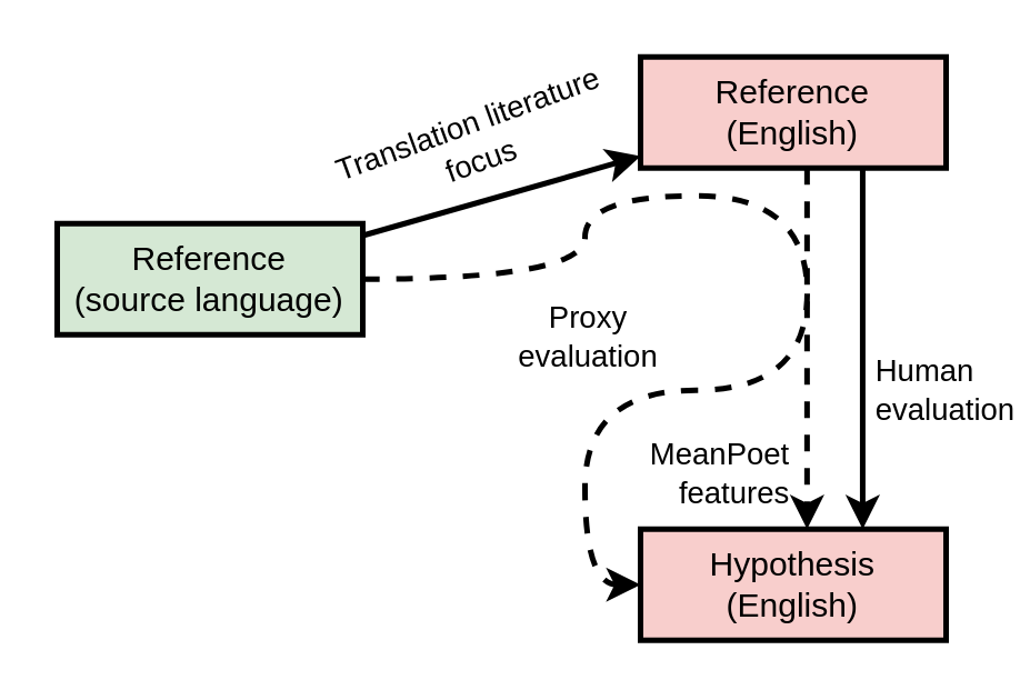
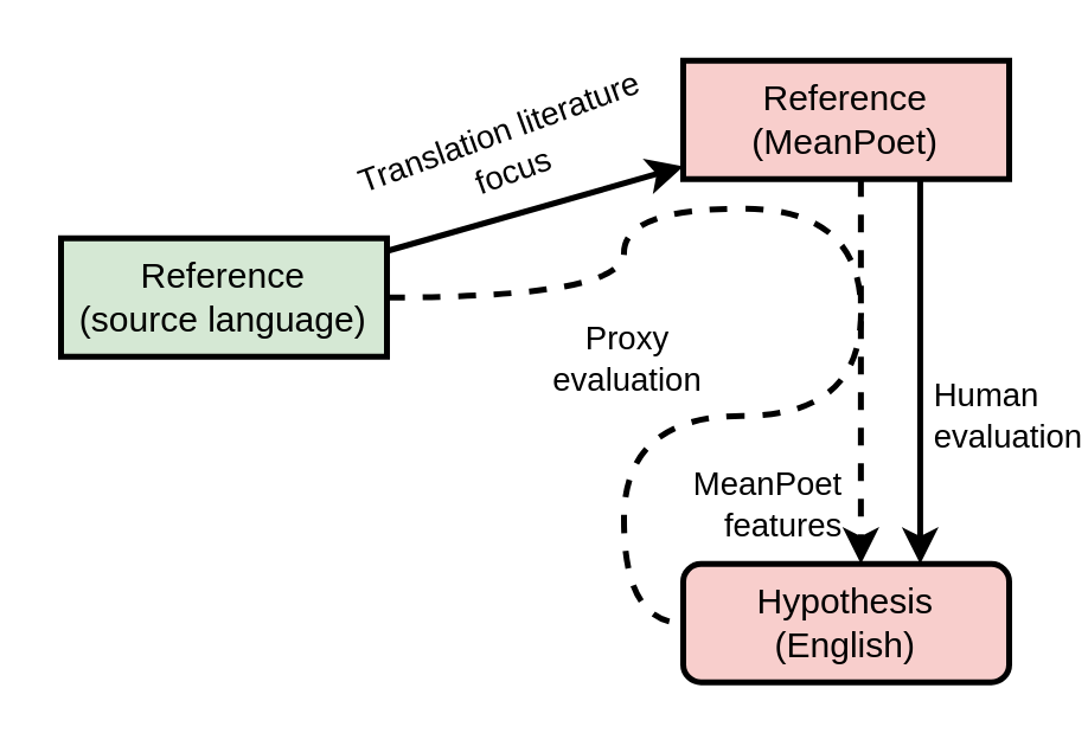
  <mxCell id="0" />
  <mxCell id="1" parent="0" />
  <mxCell id="2" style="rounded=0;orthogonalLoop=1;jettySize=auto;html=1;strokeWidth=2;" edge="1" parent="1" source="6" target="8"><mxGeometry relative="1" as="geometry" /></mxCell>
  <mxCell id="3" value="Translation literature&lt;br&gt;focus" style="edgeLabel;html=1;align=center;verticalAlign=middle;resizable=0;points=[];labelBackgroundColor=none;rotation=-20;" vertex="1" connectable="0" parent="2"><mxGeometry x="-0.512" y="1" relative="1" as="geometry"><mxPoint x="16" y="-26" as="offset" /></mxGeometry></mxCell>
- <mxCell id="4" style="edgeStyle=orthogonalEdgeStyle;rounded=0;orthogonalLoop=1;jettySize=auto;html=1;strokeWidth=2;curved=1;dashed=1;" edge="1" parent="1" source="6" target="9"><mxGeometry relative="1" as="geometry"><Array as="points"><mxPoint x="210" y="100" /><mxPoint x="210" y="70" /><mxPoint x="290" y="70" /><mxPoint x="290" y="140" /><mxPoint x="210" y="140" /><mxPoint x="210" y="210" /></Array></mxGeometry></mxCell>
+ <mxCell id="4" style="edgeStyle=orthogonalEdgeStyle;rounded=0;orthogonalLoop=1;jettySize=auto;html=1;strokeWidth=2;curved=1;dashed=1;endArrow=none;" edge="1" parent="1" source="6" target="9"><mxGeometry relative="1" as="geometry"><Array as="points"><mxPoint x="210" y="100" /><mxPoint x="210" y="70" /><mxPoint x="290" y="70" /><mxPoint x="290" y="140" /><mxPoint x="210" y="140" /><mxPoint x="210" y="210" /></Array></mxGeometry></mxCell>
  <mxCell id="5" value="Proxy&lt;br&gt;evaluation" style="edgeLabel;html=1;align=center;verticalAlign=middle;resizable=0;points=[];labelBackgroundColor=none;" vertex="1" connectable="0" parent="4"><mxGeometry x="0.52" y="-10" relative="1" as="geometry"><mxPoint x="-13" y="-10" as="offset" /></mxGeometry></mxCell>
  <mxCell id="6" value="Reference&lt;br&gt;(source language)" style="rounded=0;whiteSpace=wrap;html=1;strokeWidth=2;fillColor=#d5e8d4;strokeColor=#000000;" vertex="1" parent="1"><mxGeometry x="20" y="80" width="110" height="40" as="geometry" /></mxCell>
  <mxCell id="7" style="edgeStyle=none;rounded=0;orthogonalLoop=1;jettySize=auto;html=1;exitX=0.727;exitY=1;exitDx=0;exitDy=0;entryX=0.727;entryY=0;entryDx=0;entryDy=0;strokeWidth=2;exitPerimeter=0;entryPerimeter=0;" edge="1" parent="1" source="8" target="9"><mxGeometry relative="1" as="geometry" /></mxCell>
- <mxCell id="8" value="Reference&lt;br&gt;(English)" style="rounded=0;whiteSpace=wrap;html=1;strokeWidth=2;fillColor=#f8cecc;strokeColor=#000000;" vertex="1" parent="1"><mxGeometry x="230" y="20" width="110" height="40" as="geometry" /></mxCell>
- <mxCell id="9" value="Hypothesis&lt;br&gt;(English)" style="rounded=0;whiteSpace=wrap;html=1;strokeWidth=2;fillColor=#f8cecc;strokeColor=#000000;" vertex="1" parent="1"><mxGeometry x="230" y="190" width="110" height="40" as="geometry" /></mxCell>
+ <mxCell id="8" value="Reference&lt;br&gt;(MeanPoet)" style="rounded=0;whiteSpace=wrap;html=1;strokeWidth=2;fillColor=#f8cecc;strokeColor=#000000;" vertex="1" parent="1"><mxGeometry x="230" y="20" width="110" height="40" as="geometry" /></mxCell>
+ <mxCell id="9" value="Hypothesis&lt;br&gt;(English)" style="whiteSpace=wrap;html=1;strokeWidth=2;fillColor=#f8cecc;strokeColor=#000000;rounded=1;" vertex="1" parent="1"><mxGeometry x="230" y="190" width="110" height="40" as="geometry" /></mxCell>
  <mxCell id="10" style="rounded=0;orthogonalLoop=1;jettySize=auto;html=1;strokeWidth=2;dashed=1;exitX=0.545;exitY=1;exitDx=0;exitDy=0;exitPerimeter=0;entryX=0.545;entryY=0;entryDx=0;entryDy=0;entryPerimeter=0;" edge="1" parent="1" source="8" target="9"><mxGeometry relative="1" as="geometry"><mxPoint x="290" y="100" as="targetPoint" /></mxGeometry></mxCell>
  <mxCell id="11" value="MeanPoet&lt;br&gt;features" style="edgeLabel;html=1;align=right;verticalAlign=middle;resizable=0;points=[];labelBackgroundColor=none;rotation=0;" vertex="1" connectable="0" parent="10"><mxGeometry x="-0.267" y="-2" relative="1" as="geometry"><mxPoint x="-4" y="61" as="offset" /></mxGeometry></mxCell>
  <mxCell id="12" value="Human&lt;br&gt;evaluation" style="edgeLabel;html=1;align=left;verticalAlign=middle;resizable=0;points=[];labelBackgroundColor=none;rotation=0;" vertex="1" connectable="0" parent="10"><mxGeometry x="-0.267" y="-2" relative="1" as="geometry"><mxPoint x="25" y="31" as="offset" /></mxGeometry></mxCell>
